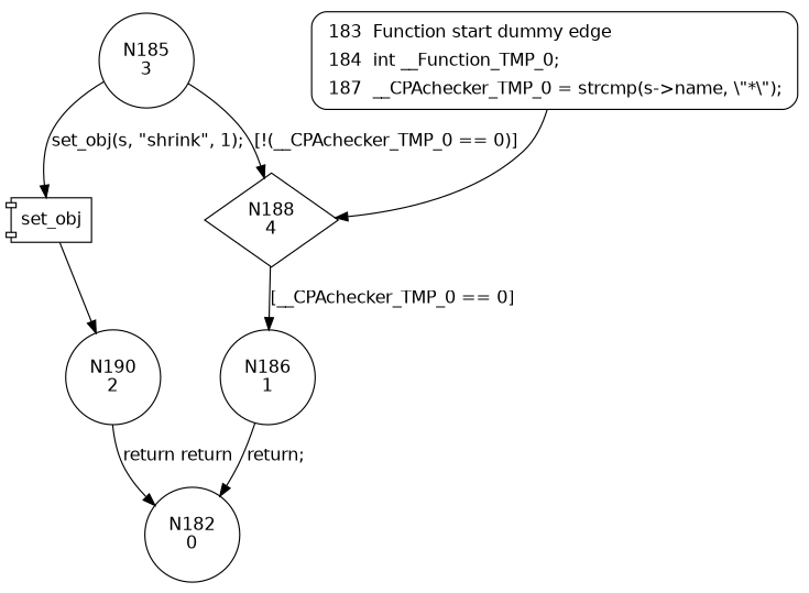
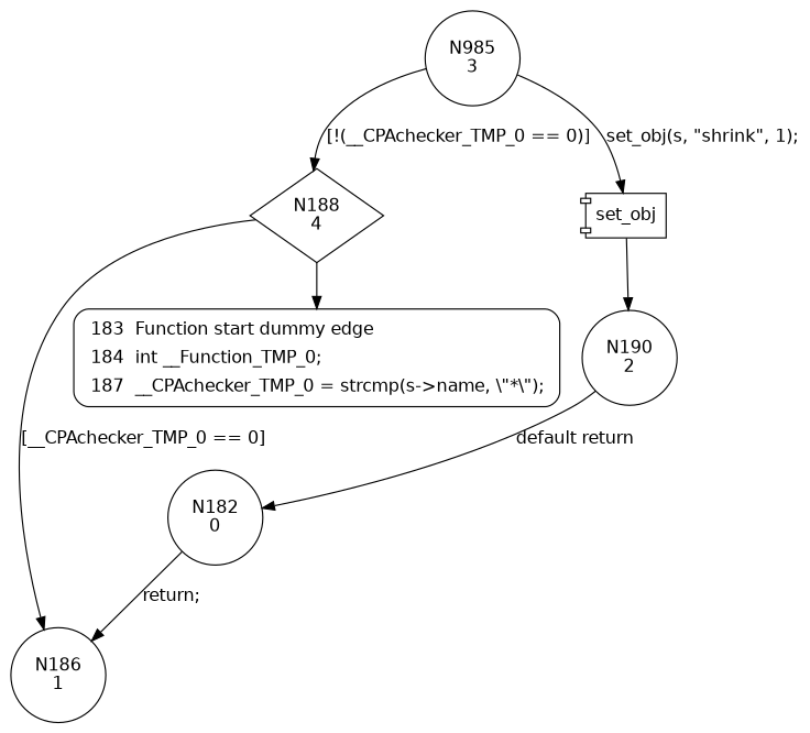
  digraph {
    fontname="DejaVu Sans"
    node [fontname="DejaVu Sans" shape=circle]
    edge [fontname="DejaVu Sans"]
    n1 [label="N188\n4" shape=diamond]
    n2 [label="N186\n1"]
    n3 [label="N182\n0"]
-   n4 [label="N185\n3"]
+   n4 [label="N985\n3"]
    n5 [label=set_obj shape=component]
    n6 [label="N190\n2"]
    n7 [fillcolor=white label=<<table border="0" cellborder="0" cellpadding="3" bgcolor="white"><tr><td align="right">183</td><td align="left">Function start dummy edge</td></tr><tr><td align="right">184</td><td align="left">int __Function_TMP_0;</td></tr><tr><td align="right">187</td><td align="left">__CPAchecker_TMP_0 = strcmp(s-&gt;name, \"*\");</td></tr></table>> penwidth=1 shape=Mrecord style="filled,bold"]
    n1 -> n2 [label="[__CPAchecker_TMP_0 == 0]"]
-   n2 -> n3 [label="return;"]
+   n3 -> n2 [label="return;"]
    n4 -> n1 [label="[!(__CPAchecker_TMP_0 == 0)]"]
    n4 -> n5 [label="set_obj(s, \"shrink\", 1);"]
    n5 -> n6
-   n6 -> n3 [label="return return"]
-   n7 -> n1
+   n6 -> n3 [label="default return"]
+   n1 -> n7
  }
